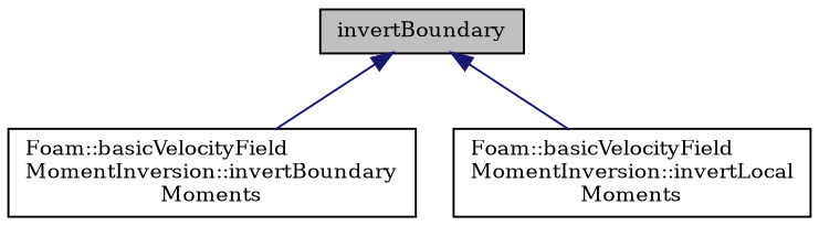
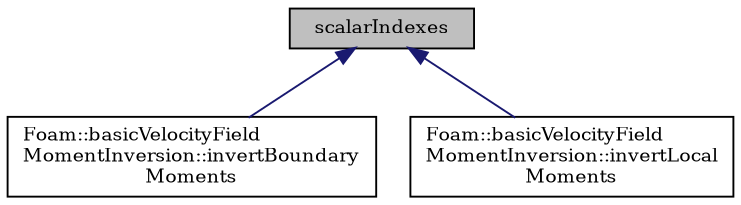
  digraph {
    rankdir=TB
    fontname="DejaVu Serif"
    node [color=black fontname="DejaVu Serif" fontsize=10 shape=record]
    edge [color=midnightblue dir=back fontname="DejaVu Serif" fontsize=10 labelfontname=Helvetica labelfontsize=10 style=solid]
-   n1 [fillcolor=grey75 fontcolor=black height=0.2 label=invertBoundary style=filled width=0.4]
+   n1 [fillcolor=grey75 fontcolor=black height=0.2 label=scalarIndexes style=filled width=0.4]
    n2 [height=0.2 label="Foam::basicVelocityField\lMomentInversion::invertBoundary\lMoments" width=0.4]
    n3 [height=0.2 label="Foam::basicVelocityField\lMomentInversion::invertLocal\lMoments" width=0.4]
    n1 -> n2
    n1 -> n3
  }
